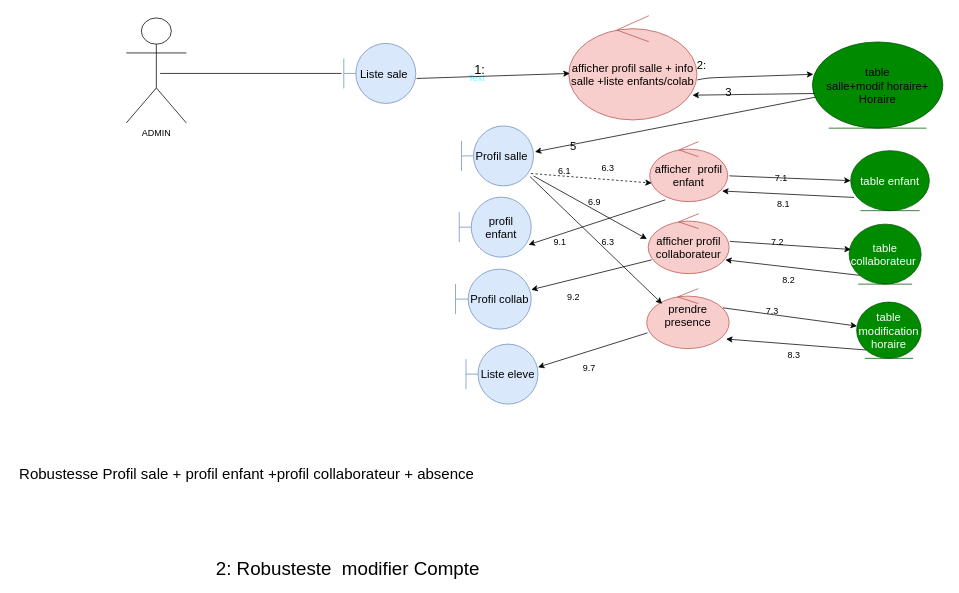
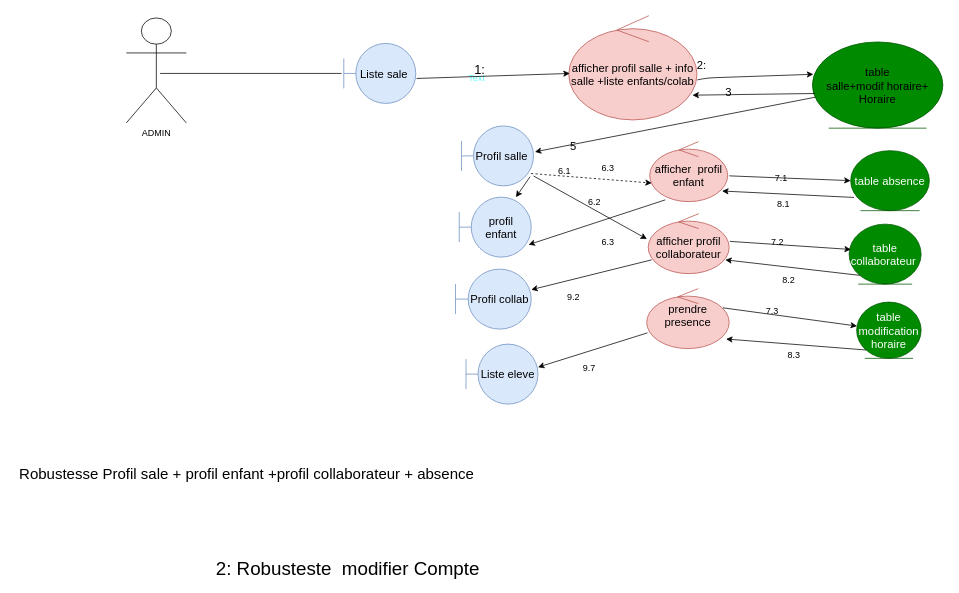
  <mxCell id="0" />
  <mxCell id="1" parent="0" />
  <mxCell id="2" value="ADMIN" style="shape=umlActor;verticalLabelPosition=bottom;labelBackgroundColor=#ffffff;verticalAlign=top;html=1;" vertex="1" parent="1"><mxGeometry x="168" y="23" width="80" height="140" as="geometry" /></mxCell>
  <mxCell id="3" value="" style="line;strokeWidth=1;fillColor=none;align=left;verticalAlign=middle;spacingTop=-1;spacingLeft=3;spacingRight=3;rotatable=0;labelPosition=right;points=[];portConstraint=eastwest;" vertex="1" parent="1"><mxGeometry x="213" y="93" width="242" height="8" as="geometry" /></mxCell>
  <mxCell id="4" value="Text" style="text;html=1;align=center;verticalAlign=middle;resizable=0;points=[];autosize=1;fontColor=#66FFFF;" vertex="1" parent="1"><mxGeometry x="619" y="94" width="32" height="18" as="geometry" /></mxCell>
  <mxCell id="5" value="&lt;font style=&quot;font-size: 17px&quot;&gt;1:&lt;/font&gt;" style="text;html=1;align=center;verticalAlign=middle;resizable=0;points=[];autosize=1;" vertex="1" parent="1"><mxGeometry x="627" y="83" width="24" height="20" as="geometry" /></mxCell>
  <mxCell id="6" value="&lt;font style=&quot;font-size: 15px&quot;&gt;afficher profil salle + info salle +liste enfants/colab&lt;br&gt;&lt;/font&gt;" style="ellipse;shape=umlControl;whiteSpace=wrap;html=1;strokeColor=#b85450;fillColor=#f8cecc;" vertex="1" parent="1"><mxGeometry x="758" y="20" width="171" height="139" as="geometry" /></mxCell>
  <mxCell id="7" value="&lt;font style=&quot;font-size: 15px&quot;&gt;Liste sale&amp;nbsp;&lt;/font&gt;" style="shape=umlBoundary;whiteSpace=wrap;html=1;strokeColor=#6c8ebf;fillColor=#dae8fc;" vertex="1" parent="1"><mxGeometry x="458" y="57" width="96" height="80" as="geometry" /></mxCell>
  <mxCell id="8" value="&lt;font color=&quot;#000000&quot; style=&quot;font-size: 15px&quot;&gt;table&lt;br&gt;salle+modif horaire+ Horaire&lt;br&gt;&lt;/font&gt;" style="ellipse;shape=umlEntity;whiteSpace=wrap;html=1;strokeColor=#005700;fillColor=#008a00;fontColor=#ffffff;" vertex="1" parent="1"><mxGeometry x="1083" y="55" width="174" height="115" as="geometry" /></mxCell>
  <mxCell id="9" value="&lt;font color=&quot;#000000&quot; style=&quot;font-size: 15px&quot;&gt;2:&lt;/font&gt;" style="text;html=1;align=center;verticalAlign=middle;resizable=0;points=[];autosize=1;fontColor=#66FFFF;" vertex="1" parent="1"><mxGeometry x="923" y="75" width="23" height="19" as="geometry" /></mxCell>
  <mxCell id="10" value="&lt;font style=&quot;font-size: 25px&quot;&gt;2: Robusteste&amp;nbsp; modifier Compte&amp;nbsp;&amp;nbsp;&lt;/font&gt;" style="text;html=1;align=center;verticalAlign=middle;resizable=0;points=[];autosize=1;" vertex="1" parent="1"><mxGeometry x="282" y="746" width="376" height="22" as="geometry" /></mxCell>
  <mxCell id="11" value="" style="endArrow=classic;html=1;entryX=0.008;entryY=0.554;entryDx=0;entryDy=0;entryPerimeter=0;exitX=1.011;exitY=0.584;exitDx=0;exitDy=0;exitPerimeter=0;" edge="1" parent="1" source="7" target="6"><mxGeometry width="50" height="50" relative="1" as="geometry"><mxPoint x="563" y="131" as="sourcePoint" /><mxPoint x="613" y="81" as="targetPoint" /></mxGeometry></mxCell>
  <mxCell id="12" value="" style="endArrow=classic;html=1;entryX=0.007;entryY=0.375;entryDx=0;entryDy=0;entryPerimeter=0;exitX=1.003;exitY=0.616;exitDx=0;exitDy=0;exitPerimeter=0;" edge="1" parent="1" source="6" target="8"><mxGeometry width="50" height="50" relative="1" as="geometry"><mxPoint x="932" y="95" as="sourcePoint" /><mxPoint x="897" y="76" as="targetPoint" /><Array as="points"><mxPoint x="943" y="103" /></Array></mxGeometry></mxCell>
  <mxCell id="13" value="&lt;font style=&quot;font-size: 15px&quot;&gt;afficher&amp;nbsp; profil enfant&lt;br&gt;&lt;/font&gt;" style="ellipse;shape=umlControl;whiteSpace=wrap;html=1;fillColor=#f8cecc;strokeColor=#b85450;" vertex="1" parent="1"><mxGeometry x="866" y="188" width="104" height="80" as="geometry" /></mxCell>
  <mxCell id="14" value="&lt;font style=&quot;font-size: 15px&quot;&gt;Profil salle&amp;nbsp;&lt;/font&gt;" style="shape=umlBoundary;whiteSpace=wrap;html=1;strokeColor=#6c8ebf;fillColor=#dae8fc;" vertex="1" parent="1"><mxGeometry x="615" y="167" width="96" height="80" as="geometry" /></mxCell>
  <mxCell id="15" value="&lt;font style=&quot;font-size: 15px&quot;&gt;profil enfant&lt;/font&gt;" style="shape=umlBoundary;whiteSpace=wrap;html=1;strokeColor=#6c8ebf;fillColor=#dae8fc;" vertex="1" parent="1"><mxGeometry x="612" y="262" width="96" height="80" as="geometry" /></mxCell>
  <mxCell id="16" value="&lt;font style=&quot;font-size: 15px&quot;&gt;Profil collab&lt;/font&gt;" style="shape=umlBoundary;whiteSpace=wrap;html=1;strokeColor=#6c8ebf;fillColor=#dae8fc;" vertex="1" parent="1"><mxGeometry x="607" y="358" width="101" height="80" as="geometry" /></mxCell>
  <mxCell id="17" value="&lt;font style=&quot;font-size: 15px&quot;&gt;Liste eleve&lt;/font&gt;" style="shape=umlBoundary;whiteSpace=wrap;html=1;strokeColor=#6c8ebf;fillColor=#dae8fc;" vertex="1" parent="1"><mxGeometry x="621" y="458" width="96" height="80" as="geometry" /></mxCell>
  <mxCell id="18" value="" style="endArrow=classic;html=1;exitX=0.019;exitY=0.598;exitDx=0;exitDy=0;exitPerimeter=0;" edge="1" parent="1" source="8"><mxGeometry width="50" height="50" relative="1" as="geometry"><mxPoint x="930" y="174" as="sourcePoint" /><mxPoint x="923" y="126" as="targetPoint" /></mxGeometry></mxCell>
  <mxCell id="19" value="&lt;font style=&quot;font-size: 15px&quot;&gt;3&lt;/font&gt;" style="text;html=1;align=center;verticalAlign=middle;resizable=0;points=[];autosize=1;" vertex="1" parent="1"><mxGeometry x="961" y="112" width="19" height="19" as="geometry" /></mxCell>
  <mxCell id="20" value="" style="endArrow=classic;html=1;entryX=1.02;entryY=0.432;entryDx=0;entryDy=0;entryPerimeter=0;" edge="1" parent="1" source="8" target="14"><mxGeometry width="50" height="50" relative="1" as="geometry"><mxPoint x="686" y="250" as="sourcePoint" /><mxPoint x="736" y="200" as="targetPoint" /></mxGeometry></mxCell>
  <mxCell id="21" value="&lt;font style=&quot;font-size: 15px&quot;&gt;5&lt;/font&gt;" style="text;html=1;align=center;verticalAlign=middle;resizable=0;points=[];autosize=1;" vertex="1" parent="1"><mxGeometry x="754" y="184" width="19" height="19" as="geometry" /></mxCell>
  <mxCell id="22" value="&lt;font style=&quot;font-size: 15px&quot;&gt;afficher profil collaborateur&lt;br&gt;&lt;/font&gt;" style="ellipse;shape=umlControl;whiteSpace=wrap;html=1;fillColor=#f8cecc;strokeColor=#b85450;" vertex="1" parent="1"><mxGeometry x="864" y="284" width="108" height="80" as="geometry" /></mxCell>
  <mxCell id="23" value="&lt;font style=&quot;font-size: 15px&quot;&gt;prendre presence&lt;br&gt;&lt;br&gt;&lt;/font&gt;" style="ellipse;shape=umlControl;whiteSpace=wrap;html=1;fillColor=#f8cecc;strokeColor=#b85450;" vertex="1" parent="1"><mxGeometry x="862" y="384" width="110" height="80" as="geometry" /></mxCell>
- <mxCell id="24" value="&lt;font style=&quot;font-size: 15px&quot;&gt;table enfant&lt;/font&gt;" style="ellipse;shape=umlEntity;whiteSpace=wrap;html=1;fillColor=#008a00;strokeColor=#005700;fontColor=#ffffff;" vertex="1" parent="1"><mxGeometry x="1134" y="200" width="105" height="80" as="geometry" /></mxCell>
+ <mxCell id="24" value="&lt;font style=&quot;font-size: 15px&quot;&gt;table absence&lt;/font&gt;" style="ellipse;shape=umlEntity;whiteSpace=wrap;html=1;fillColor=#008a00;strokeColor=#005700;fontColor=#ffffff;" vertex="1" parent="1"><mxGeometry x="1134" y="200" width="105" height="80" as="geometry" /></mxCell>
  <mxCell id="25" value="&lt;font style=&quot;font-size: 15px&quot;&gt;table collaborateur&amp;nbsp;&lt;/font&gt;" style="ellipse;shape=umlEntity;whiteSpace=wrap;html=1;fillColor=#008a00;strokeColor=#005700;fontColor=#ffffff;" vertex="1" parent="1"><mxGeometry x="1132" y="298" width="96" height="80" as="geometry" /></mxCell>
  <mxCell id="26" value="&lt;font style=&quot;font-size: 15px&quot;&gt;table modification horaire&lt;/font&gt;" style="ellipse;shape=umlEntity;whiteSpace=wrap;html=1;fillColor=#008a00;strokeColor=#005700;fontColor=#ffffff;" vertex="1" parent="1"><mxGeometry x="1142" y="402" width="86" height="75" as="geometry" /></mxCell>
  <mxCell id="27" value="" style="endArrow=classic;html=1;exitX=0.965;exitY=0.793;exitDx=0;exitDy=0;exitPerimeter=0;entryX=0.026;entryY=0.69;entryDx=0;entryDy=0;entryPerimeter=0;dashed=1;" edge="1" parent="1" source="14" target="13"><mxGeometry width="50" height="50" relative="1" as="geometry"><mxPoint x="715" y="257" as="sourcePoint" /><mxPoint x="765" y="207" as="targetPoint" /></mxGeometry></mxCell>
  <mxCell id="28" value="6.1" style="text;html=1;align=center;verticalAlign=middle;resizable=0;points=[];autosize=1;" vertex="1" parent="1"><mxGeometry x="738" y="218" width="27" height="18" as="geometry" /></mxCell>
  <mxCell id="29" value="" style="endArrow=classic;html=1;entryX=-0.016;entryY=0.423;entryDx=0;entryDy=0;entryPerimeter=0;" edge="1" parent="1" source="14" target="22"><mxGeometry width="50" height="50" relative="1" as="geometry"><mxPoint x="711" y="299" as="sourcePoint" /><mxPoint x="749" y="277" as="targetPoint" /></mxGeometry></mxCell>
- <mxCell id="30" value="6.9" style="text;html=1;align=center;verticalAlign=middle;resizable=0;points=[];autosize=1;" vertex="1" parent="1"><mxGeometry x="778" y="260" width="27" height="18" as="geometry" /></mxCell>
- <mxCell id="31" value="" style="endArrow=classic;html=1;exitX=0.953;exitY=0.846;exitDx=0;exitDy=0;exitPerimeter=0;entryX=0.187;entryY=0.253;entryDx=0;entryDy=0;entryPerimeter=0;" edge="1" parent="1" source="14" target="23"><mxGeometry width="50" height="50" relative="1" as="geometry"><mxPoint x="737" y="400" as="sourcePoint" /><mxPoint x="787" y="350" as="targetPoint" /></mxGeometry></mxCell>
+ <mxCell id="30" value="6.2" style="text;html=1;align=center;verticalAlign=middle;resizable=0;points=[];autosize=1;" vertex="1" parent="1"><mxGeometry x="778" y="260" width="27" height="18" as="geometry" /></mxCell>
+ <mxCell id="31" value="" style="endArrow=classic;html=1;exitX=0.953;exitY=0.846;exitDx=0;exitDy=0;exitPerimeter=0;" edge="1" parent="1" source="14" target="15"><mxGeometry width="50" height="50" relative="1" as="geometry"><mxPoint x="737" y="400" as="sourcePoint" /><mxPoint x="787" y="350" as="targetPoint" /></mxGeometry></mxCell>
  <mxCell id="32" value="6.3" style="text;html=1;align=center;verticalAlign=middle;resizable=0;points=[];autosize=1;" vertex="1" parent="1"><mxGeometry x="796" y="313" width="27" height="18" as="geometry" /></mxCell>
  <mxCell id="33" value="6.3" style="text;html=1;align=center;verticalAlign=middle;resizable=0;points=[];autosize=1;" vertex="1" parent="1"><mxGeometry x="796" y="215" width="27" height="18" as="geometry" /></mxCell>
  <mxCell id="34" value="" style="endArrow=classic;html=1;entryX=0;entryY=0.5;entryDx=0;entryDy=0;exitX=1.021;exitY=0.57;exitDx=0;exitDy=0;exitPerimeter=0;" edge="1" parent="1" source="13" target="24"><mxGeometry width="50" height="50" relative="1" as="geometry"><mxPoint x="968" y="255" as="sourcePoint" /><mxPoint x="1018" y="205" as="targetPoint" /></mxGeometry></mxCell>
  <mxCell id="35" value="" style="endArrow=classic;html=1;entryX=0.024;entryY=0.422;entryDx=0;entryDy=0;entryPerimeter=0;" edge="1" parent="1" target="25"><mxGeometry width="50" height="50" relative="1" as="geometry"><mxPoint x="973" y="321" as="sourcePoint" /><mxPoint x="1127" y="349" as="targetPoint" /></mxGeometry></mxCell>
  <mxCell id="36" value="" style="endArrow=classic;html=1;exitX=0.924;exitY=0.32;exitDx=0;exitDy=0;exitPerimeter=0;" edge="1" parent="1" source="23" target="26"><mxGeometry width="50" height="50" relative="1" as="geometry"><mxPoint x="1002" y="465" as="sourcePoint" /><mxPoint x="1129" y="446" as="targetPoint" /></mxGeometry></mxCell>
  <mxCell id="37" value="7.1" style="text;html=1;align=center;verticalAlign=middle;resizable=0;points=[];autosize=1;" vertex="1" parent="1"><mxGeometry x="1027" y="228" width="27" height="18" as="geometry" /></mxCell>
  <mxCell id="38" value="7.2" style="text;html=1;align=center;verticalAlign=middle;resizable=0;points=[];autosize=1;" vertex="1" parent="1"><mxGeometry x="1022" y="313" width="27" height="18" as="geometry" /></mxCell>
  <mxCell id="39" value="7.3" style="text;html=1;align=center;verticalAlign=middle;resizable=0;points=[];autosize=1;" vertex="1" parent="1"><mxGeometry x="1015" y="405" width="27" height="18" as="geometry" /></mxCell>
  <mxCell id="40" value="" style="endArrow=classic;html=1;exitX=0.043;exitY=0.78;exitDx=0;exitDy=0;exitPerimeter=0;entryX=0.928;entryY=0.823;entryDx=0;entryDy=0;entryPerimeter=0;" edge="1" parent="1" source="24" target="13"><mxGeometry width="50" height="50" relative="1" as="geometry"><mxPoint x="1001" y="319" as="sourcePoint" /><mxPoint x="1051" y="269" as="targetPoint" /></mxGeometry></mxCell>
  <mxCell id="41" value="8.1" style="text;html=1;align=center;verticalAlign=middle;resizable=0;points=[];autosize=1;" vertex="1" parent="1"><mxGeometry x="1030" y="263" width="27" height="18" as="geometry" /></mxCell>
  <mxCell id="42" value="" style="endArrow=classic;html=1;exitX=0;exitY=1;exitDx=0;exitDy=0;entryX=0.952;entryY=0.77;entryDx=0;entryDy=0;entryPerimeter=0;" edge="1" parent="1" source="25" target="22"><mxGeometry width="50" height="50" relative="1" as="geometry"><mxPoint x="987" y="393" as="sourcePoint" /><mxPoint x="1037" y="343" as="targetPoint" /></mxGeometry></mxCell>
  <mxCell id="43" value="8.2" style="text;html=1;align=center;verticalAlign=middle;resizable=0;points=[];autosize=1;" vertex="1" parent="1"><mxGeometry x="1037" y="364" width="27" height="18" as="geometry" /></mxCell>
  <mxCell id="44" value="" style="endArrow=classic;html=1;entryX=0.962;entryY=0.84;entryDx=0;entryDy=0;entryPerimeter=0;exitX=0;exitY=1;exitDx=0;exitDy=0;" edge="1" parent="1" source="26" target="23"><mxGeometry width="50" height="50" relative="1" as="geometry"><mxPoint x="1059" y="537" as="sourcePoint" /><mxPoint x="1109" y="487" as="targetPoint" /></mxGeometry></mxCell>
  <mxCell id="45" value="8.3" style="text;html=1;align=center;verticalAlign=middle;resizable=0;points=[];autosize=1;" vertex="1" parent="1"><mxGeometry x="1044" y="464" width="27" height="18" as="geometry" /></mxCell>
  <mxCell id="46" value="" style="endArrow=classic;html=1;exitX=0.2;exitY=0.97;exitDx=0;exitDy=0;exitPerimeter=0;entryX=0.963;entryY=0.792;entryDx=0;entryDy=0;entryPerimeter=0;" edge="1" parent="1" source="13" target="15"><mxGeometry width="50" height="50" relative="1" as="geometry"><mxPoint x="723" y="361" as="sourcePoint" /><mxPoint x="773" y="311" as="targetPoint" /></mxGeometry></mxCell>
  <mxCell id="47" value="" style="endArrow=classic;html=1;exitX=0.043;exitY=0.77;exitDx=0;exitDy=0;exitPerimeter=0;" edge="1" parent="1" source="22" target="16"><mxGeometry width="50" height="50" relative="1" as="geometry"><mxPoint x="860" y="348" as="sourcePoint" /><mxPoint x="716" y="395" as="targetPoint" /></mxGeometry></mxCell>
  <mxCell id="48" value="" style="endArrow=classic;html=1;entryX=0.963;entryY=0.792;entryDx=0;entryDy=0;entryPerimeter=0;" edge="1" parent="1"><mxGeometry width="50" height="50" relative="1" as="geometry"><mxPoint x="863" y="443" as="sourcePoint" /><mxPoint x="716.998" y="488.76" as="targetPoint" /></mxGeometry></mxCell>
- <mxCell id="49" value="9.1" style="text;html=1;align=center;verticalAlign=middle;resizable=0;points=[];autosize=1;" vertex="1" parent="1"><mxGeometry x="732" y="313" width="27" height="18" as="geometry" /></mxCell>
  <mxCell id="50" value="9.2" style="text;html=1;align=center;verticalAlign=middle;resizable=0;points=[];autosize=1;" vertex="1" parent="1"><mxGeometry x="750" y="387" width="27" height="18" as="geometry" /></mxCell>
  <mxCell id="51" value="9.7" style="text;html=1;align=center;verticalAlign=middle;resizable=0;points=[];autosize=1;" vertex="1" parent="1"><mxGeometry x="771" y="482" width="27" height="18" as="geometry" /></mxCell>
  <mxCell id="52" value="&lt;font style=&quot;font-size: 20px&quot;&gt;Robustesse Profil sale + profil enfant +profil collaborateur + absence&amp;nbsp;&lt;/font&gt;" style="text;html=1;align=center;verticalAlign=middle;resizable=0;points=[];autosize=1;" vertex="1" parent="1"><mxGeometry x="20" y="620" width="622" height="21" as="geometry" /></mxCell>
